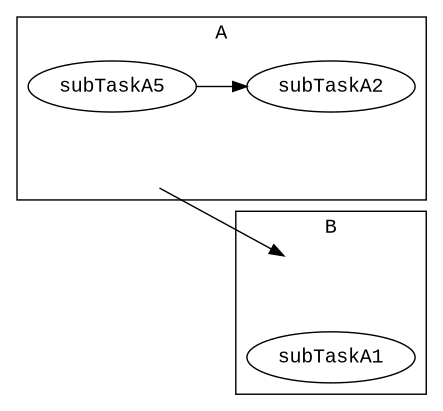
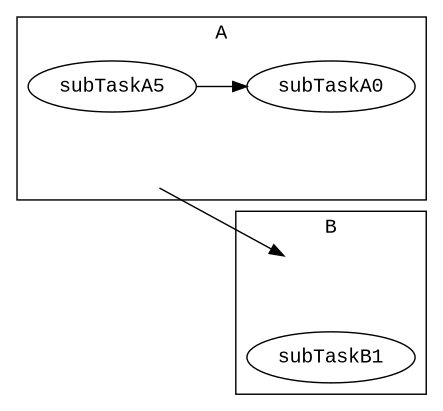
  digraph {
    compound=true
    fontname="Liberation Mono"
    rankdir=LR
    node [fontname="Liberation Mono"]
    edge [fontname="Liberation Mono"]
    shapeA [shape=none style=invis]
    n2 [label=subTaskA5]
-   subTaskA2
+   subTaskA2 [label=subTaskA0]
    shapeB [shape=none style=invis]
-   subTaskB1 [label=subTaskA1]
+   subTaskB1
    subgraph cluster_1 {
      label=A
      shapeA
      n2
      subTaskA2
    }
    subgraph cluster_2 {
      label=B
      shapeB
      subTaskB1
    }
    shapeA -> shapeB
    n2 -> subTaskA2
  }
